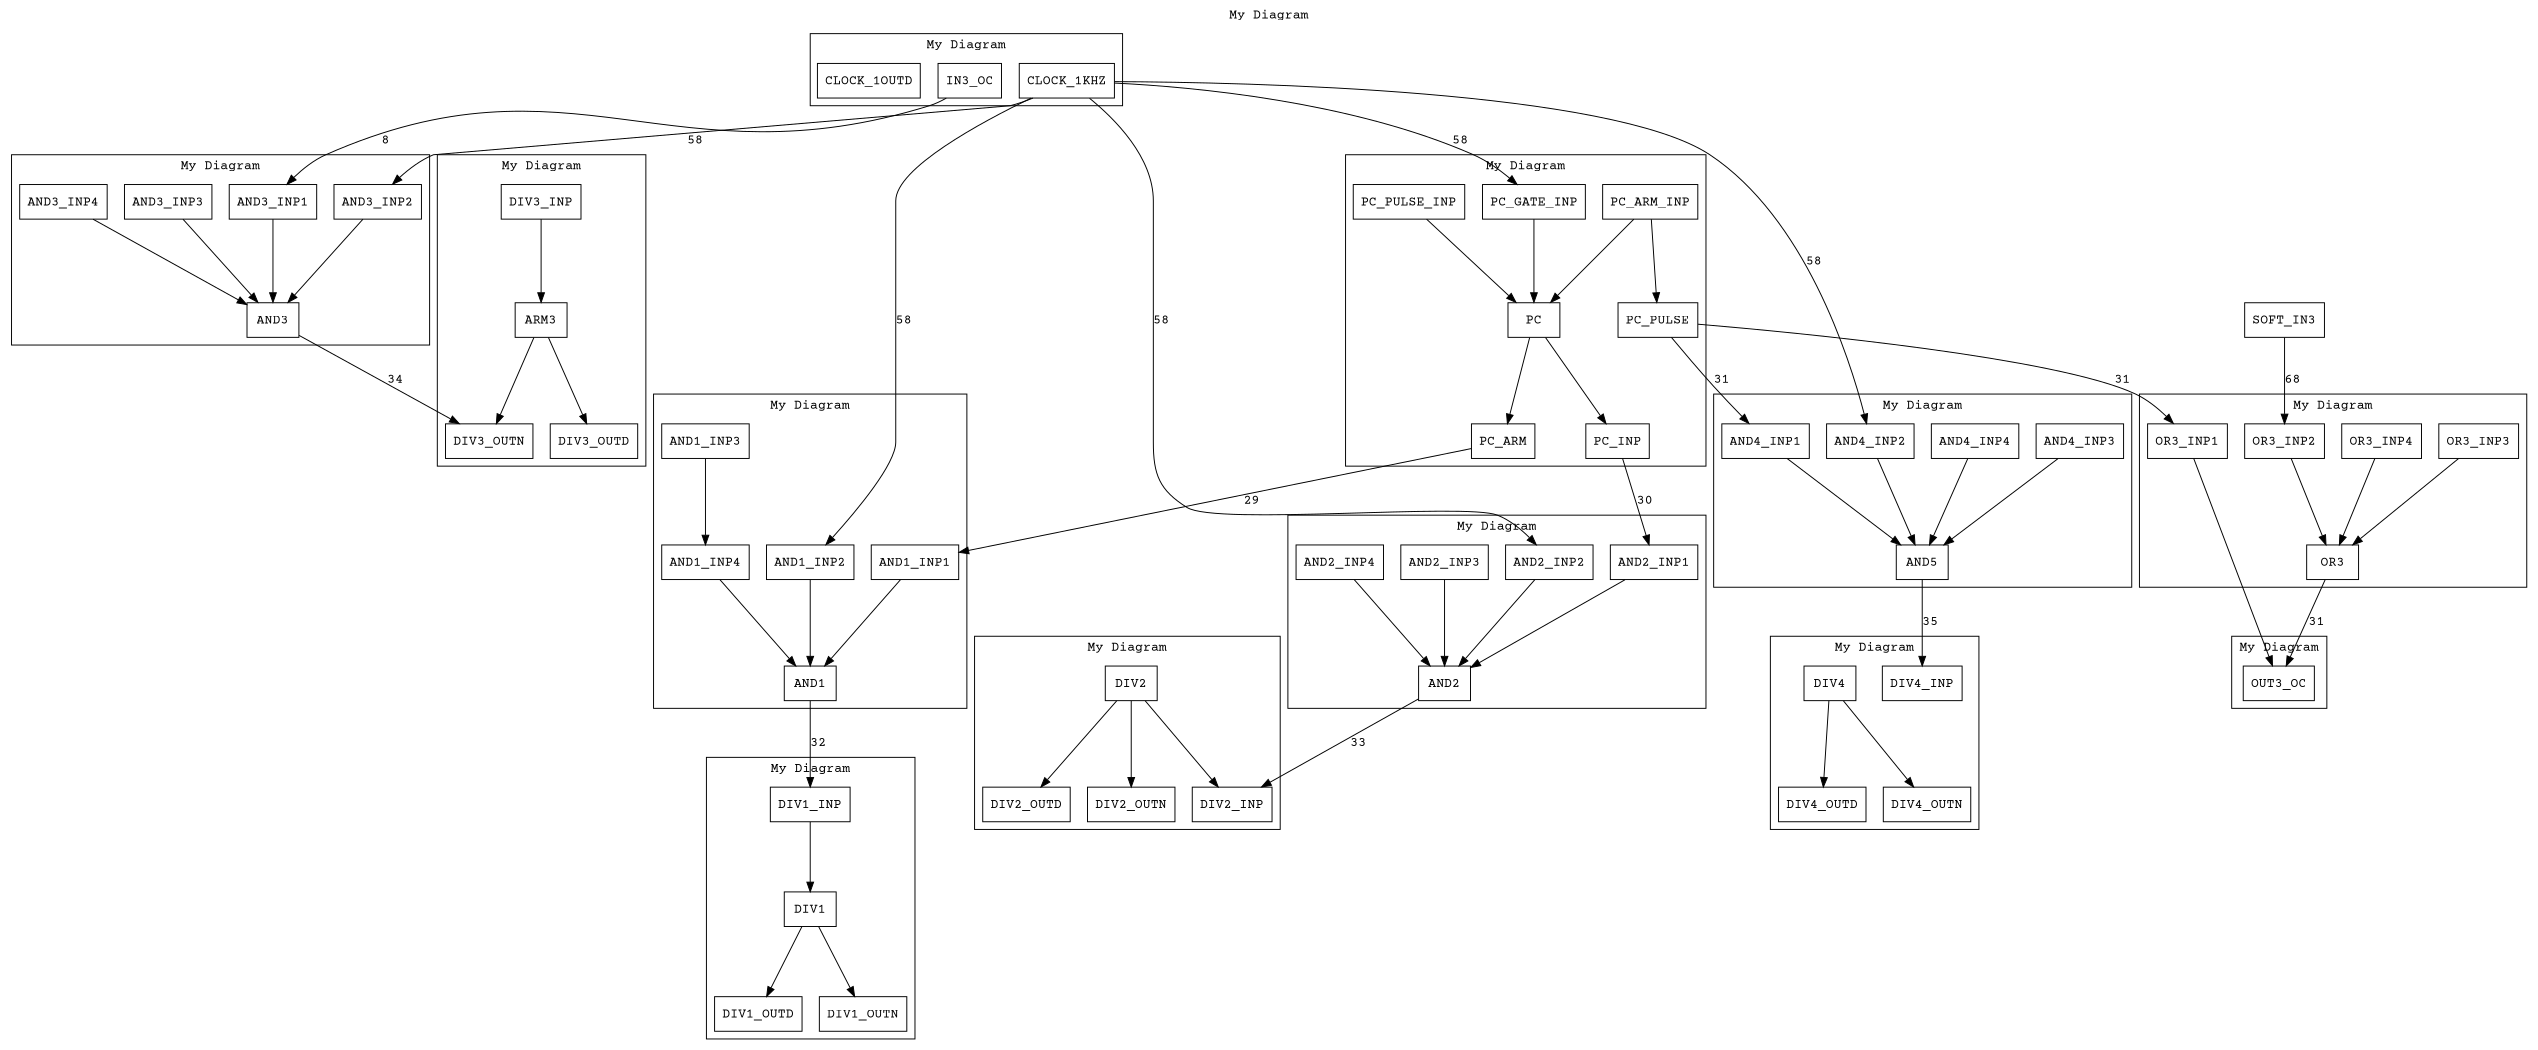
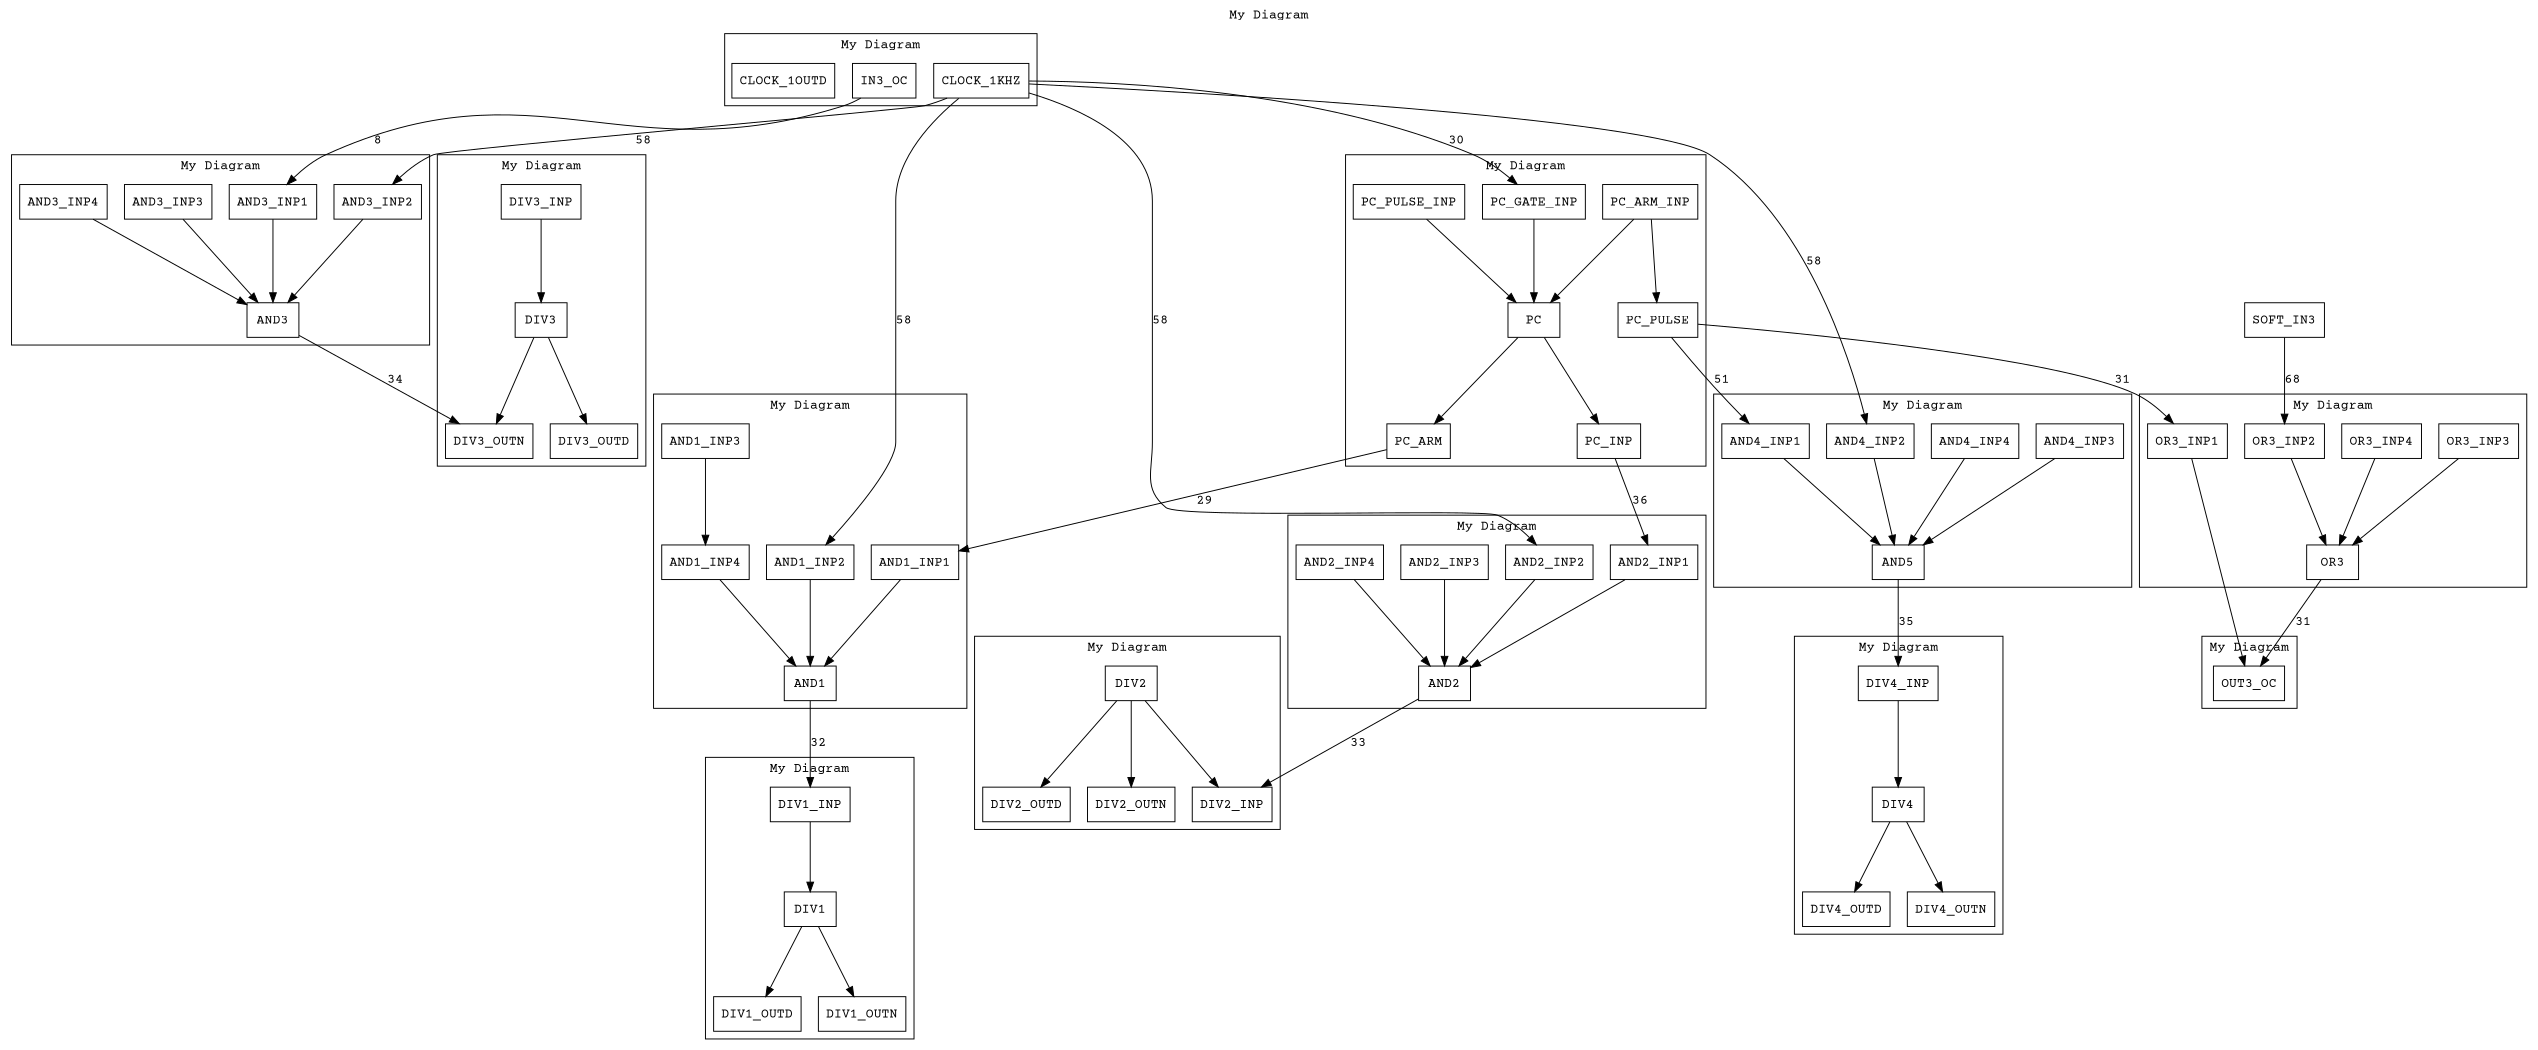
  digraph {
    AND1_ENA=3
    AND1_INV=0
    AND2_ENA=3
    AND2_INV=0
    AND3_ENA=3
    AND3_INV=0
    AND4_ENA=3
    AND4_INV=0
    DIV1_DIVHI=0
    DIV1_DIVLO=10000
    DIV2_DIVHI=0
    DIV2_DIVLO=10000
    DIV3_DIVHI=0
    DIV3_DIVLO=10000
    DIV4_DIVHI=0
    DIV4_DIVLO=10000
    OR3_ENA=3
    OR3_INV=0
    PC_ARM=1
    PC_ARM_SEL=0
    PC_BIT_CAP=977
    PC_DIR=0
    PC_DISARM=1
    PC_GATE_NGATEHI=0
    PC_GATE_NGATELO=1
    PC_GATE_SEL=1
    PC_GATE_STARTHI=0
    PC_GATE_STARTLO=20000
    PC_GATE_STEPHI=0
    PC_GATE_STEPLO=0
    PC_GATE_WIDHI=0
    PC_GATE_WIDLO=60000
    PC_NUM_CAPHI=0
    PC_PULSE_DLYHI=0
    PC_PULSE_DLYLO=50000
    PC_PULSE_MAXHI=0
    PC_PULSE_MAXLO=1
    PC_PULSE_SEL=1
    PC_PULSE_STARTHI=0
    PC_PULSE_STARTLO=0
    PC_PULSE_STEPHI=0
    PC_PULSE_STEPLO=50000
    PC_PULSE_WIDHI=0
    PC_PULSE_WIDLO=50000
    PC_TSPRE=5000
    POLARITY=0
    POS1_SETHI=0
    POS1_SETLO=0
    POS2_SETHI=0
    POS2_SETLO=0
    POS3_SETHI=0
    POS3_SETLO=0
    POS4_SETHI=0
    POS4_SETLO=0
    SOFT_IN=0
    SYS_RESET=0
    SYS_VER=32
    compound=true
    fontname="Courier Prime"
    label="My Diagram"
    labelloc=t
    rankdir=TB
    ranksep=1
    node [fontname="Courier Prime" shape=box]
    edge [fontname="Courier Prime"]
    IN3_OC
    CLOCK_1KHZ
    n3 [label=CLOCK_1OUTD]
    OUT3_OC
    AND1_INP1
    AND1
    AND1_INP2
    AND1_INP3
    AND1_INP4
    AND2_INP1
    AND2
    AND2_INP2
    AND2_INP3
    AND2_INP4
    AND3_INP1
    AND3
    AND3_INP2
    AND3_INP3
    AND3_INP4
    AND4_INP1
    n21 [label=AND5]
    AND4_INP2
    AND4_INP3
    AND4_INP4
    OR3_INP1
    OR3
    OR3_INP2
    OR3_INP3
    OR3_INP4
    DIV2_INP
    DIV2
    DIV2_OUTD
    DIV2_OUTN
    DIV1_INP
    DIV1
    DIV1_OUTD
    DIV1_OUTN
    DIV3_INP
-   DIV3 [label=ARM3]
+   DIV3
    DIV3_OUTD
    DIV3_OUTN
    DIV4_INP
    DIV4
    DIV4_OUTD
    DIV4_OUTN
    PC_ARM_INP
    PC
    PC_ARM
    n49 [label=PC_INP]
    PC_PULSE
    PC_GATE_INP
    PC_PULSE_INP
    SOFT_IN3
    subgraph cluster_1 {
      rank=source
      IN3_OC
      CLOCK_1KHZ
      n3
    }
    subgraph cluster_2 {
      rank=sink
      OUT3_OC
    }
    subgraph cluster_3 {
      AND1_INP1
      AND1
      AND1_INP2
      AND1_INP3
      AND1_INP4
    }
    subgraph cluster_4 {
      AND2_INP1
      AND2
      AND2_INP2
      AND2_INP3
      AND2_INP4
    }
    subgraph cluster_5 {
      AND3_INP1
      AND3
      AND3_INP2
      AND3_INP3
      AND3_INP4
    }
    subgraph cluster_6 {
      AND4_INP1
      n21
      AND4_INP2
      AND4_INP3
      AND4_INP4
    }
    subgraph cluster_7 {
    }
    subgraph cluster_8 {
    }
    subgraph cluster_9 {
      OR3_INP1
      OR3
      OR3_INP2
      OR3_INP3
      OR3_INP4
    }
    subgraph cluster_10 {
    }
    subgraph cluster_11 {
    }
    subgraph cluster_12 {
    }
    subgraph cluster_13 {
      DIV2_INP
      DIV2
      DIV2_OUTD
      DIV2_OUTN
    }
    subgraph cluster_14 {
    }
    subgraph cluster_15 {
    }
    subgraph cluster_16 {
      DIV1_INP
      DIV1
      DIV1_OUTD
      DIV1_OUTN
    }
    subgraph cluster_17 {
      DIV3_INP
      DIV3
      DIV3_OUTD
      DIV3_OUTN
    }
    subgraph cluster_18 {
      DIV4_INP
      DIV4
      DIV4_OUTD
      DIV4_OUTN
    }
    subgraph cluster_19 {
    }
    subgraph cluster_20 {
    }
    subgraph cluster_21 {
    }
    subgraph cluster_22 {
    }
    subgraph cluster_23 {
      PC_ARM_INP
      PC
      PC_ARM
      n49
      PC_PULSE
      PC_GATE_INP
      PC_PULSE_INP
    }
    IN3_OC -> AND3_INP1 [label=8]
    CLOCK_1KHZ -> AND1_INP2 [label=58]
    CLOCK_1KHZ -> AND2_INP2 [label=58]
    CLOCK_1KHZ -> AND3_INP2 [label=58]
    CLOCK_1KHZ -> AND4_INP2 [label=58]
-   CLOCK_1KHZ -> PC_GATE_INP [label=58]
+   CLOCK_1KHZ -> PC_GATE_INP [label=30]
    AND1_INP1 -> AND1
    AND1 -> DIV1_INP [label=32]
    AND1_INP2 -> AND1
    AND1_INP3 -> AND1_INP4
    AND1_INP4 -> AND1
    AND2_INP1 -> AND2
    AND2 -> DIV2_INP [label=33]
    AND2_INP2 -> AND2
    AND2_INP3 -> AND2
    AND2_INP4 -> AND2
    AND3_INP1 -> AND3
    AND3 -> DIV3_OUTN [label=34]
    AND3_INP2 -> AND3
    AND3_INP3 -> AND3
    AND3_INP4 -> AND3
    AND4_INP1 -> n21
    n21 -> DIV4_INP [label=35]
    AND4_INP2 -> n21
    AND4_INP3 -> n21
    AND4_INP4 -> n21
    OR3_INP1 -> OUT3_OC
    OR3 -> OUT3_OC [label=31]
    OR3_INP2 -> OR3
    OR3_INP3 -> OR3
    OR3_INP4 -> OR3
    DIV2 -> DIV2_INP
    DIV2 -> DIV2_OUTD
    DIV2 -> DIV2_OUTN
    DIV1_INP -> DIV1
    DIV1 -> DIV1_OUTD
    DIV1 -> DIV1_OUTN
    DIV3_INP -> DIV3
    DIV3 -> DIV3_OUTD
    DIV3 -> DIV3_OUTN
+   DIV4_INP -> DIV4
    DIV4 -> DIV4_OUTD
    DIV4 -> DIV4_OUTN
    PC_ARM_INP -> PC
    PC_ARM_INP -> PC_PULSE
    PC -> PC_ARM
    PC -> n49
    PC_ARM -> AND1_INP1 [label=29]
-   n49 -> AND2_INP1 [label=30]
-   PC_PULSE -> AND4_INP1 [label=31]
+   n49 -> AND2_INP1 [label=36]
+   PC_PULSE -> AND4_INP1 [label=51]
    PC_PULSE -> OR3_INP1 [label=31]
    PC_GATE_INP -> PC
    PC_PULSE_INP -> PC
    SOFT_IN3 -> OR3_INP2 [label=68]
  }
